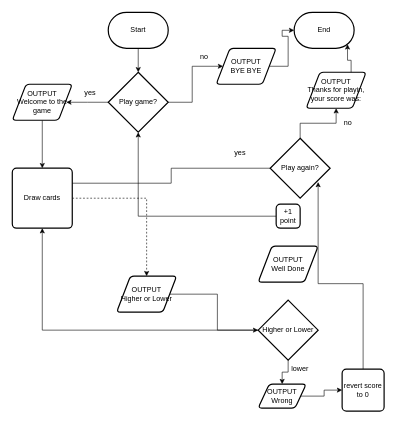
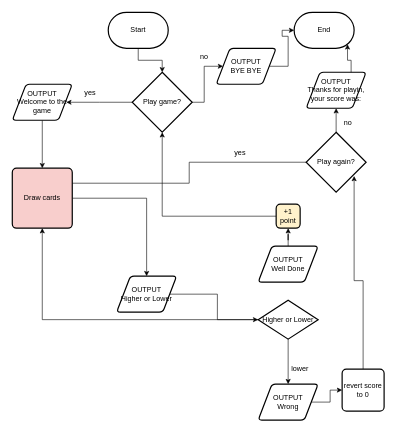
  <mxCell id="0" />
  <mxCell id="1" parent="0" />
  <mxCell id="2" value="" style="edgeStyle=orthogonalEdgeStyle;rounded=0;orthogonalLoop=1;jettySize=auto;html=1;" edge="1" parent="1" source="3" target="6"><mxGeometry relative="1" as="geometry" /></mxCell>
  <mxCell id="3" value="Start" style="strokeWidth=2;html=1;shape=mxgraph.flowchart.terminator;whiteSpace=wrap;" vertex="1" parent="1"><mxGeometry x="180" y="20" width="100" height="60" as="geometry" /></mxCell>
  <mxCell id="4" value="" style="edgeStyle=orthogonalEdgeStyle;rounded=0;orthogonalLoop=1;jettySize=auto;html=1;" edge="1" parent="1" source="6"><mxGeometry relative="1" as="geometry"><mxPoint x="110" y="170" as="targetPoint" /></mxGeometry></mxCell>
  <mxCell id="5" value="" style="edgeStyle=orthogonalEdgeStyle;rounded=0;orthogonalLoop=1;jettySize=auto;html=1;" edge="1" parent="1" source="6" target="12"><mxGeometry relative="1" as="geometry" /></mxCell>
- <mxCell id="6" value="Play game?" style="strokeWidth=2;html=1;shape=mxgraph.flowchart.decision;whiteSpace=wrap;" vertex="1" parent="1"><mxGeometry x="180" y="120" width="100" height="100" as="geometry" /></mxCell>
- <mxCell id="7" value="" style="edgeStyle=orthogonalEdgeStyle;rounded=0;orthogonalLoop=1;jettySize=auto;html=1;dashed=1;" edge="1" parent="1" source="8" target="17"><mxGeometry relative="1" as="geometry" /></mxCell>
- <mxCell id="8" value="Draw cards" style="rounded=1;whiteSpace=wrap;html=1;absoluteArcSize=1;arcSize=14;strokeWidth=2;" vertex="1" parent="1"><mxGeometry x="20" y="280" width="100" height="100" as="geometry" /></mxCell>
+ <mxCell id="6" value="Play game?" style="strokeWidth=2;html=1;shape=mxgraph.flowchart.decision;whiteSpace=wrap;" vertex="1" parent="1"><mxGeometry x="220" y="120" width="100" height="100" as="geometry" /></mxCell>
+ <mxCell id="7" value="" style="edgeStyle=orthogonalEdgeStyle;rounded=0;orthogonalLoop=1;jettySize=auto;html=1;" edge="1" parent="1" source="8" target="17"><mxGeometry relative="1" as="geometry" /></mxCell>
+ <mxCell id="8" value="Draw cards" style="rounded=1;whiteSpace=wrap;html=1;absoluteArcSize=1;arcSize=14;strokeWidth=2;fillColor=#f8cecc;" vertex="1" parent="1"><mxGeometry x="20" y="280" width="100" height="100" as="geometry" /></mxCell>
  <mxCell id="9" value="" style="edgeStyle=orthogonalEdgeStyle;rounded=0;orthogonalLoop=1;jettySize=auto;html=1;" edge="1" parent="1" source="10" target="8"><mxGeometry relative="1" as="geometry" /></mxCell>
  <mxCell id="10" value="OUTPUT&lt;div&gt;Welcome to the game&lt;/div&gt;" style="shape=parallelogram;html=1;strokeWidth=2;perimeter=parallelogramPerimeter;whiteSpace=wrap;rounded=1;arcSize=12;size=0.23;" vertex="1" parent="1"><mxGeometry x="20" y="140" width="100" height="60" as="geometry" /></mxCell>
  <mxCell id="11" value="" style="edgeStyle=orthogonalEdgeStyle;rounded=0;orthogonalLoop=1;jettySize=auto;html=1;" edge="1" parent="1" source="12" target="20"><mxGeometry relative="1" as="geometry" /></mxCell>
  <mxCell id="12" value="OUTPUT&lt;div&gt;BYE BYE&lt;/div&gt;" style="shape=parallelogram;html=1;strokeWidth=2;perimeter=parallelogramPerimeter;whiteSpace=wrap;rounded=1;arcSize=12;size=0.23;" vertex="1" parent="1"><mxGeometry x="360" y="80" width="100" height="60" as="geometry" /></mxCell>
  <mxCell id="13" value="" style="edgeStyle=orthogonalEdgeStyle;rounded=0;orthogonalLoop=1;jettySize=auto;html=1;" edge="1" parent="1" source="15" target="8"><mxGeometry relative="1" as="geometry" /></mxCell>
  <mxCell id="14" value="" style="edgeStyle=orthogonalEdgeStyle;rounded=0;orthogonalLoop=1;jettySize=auto;html=1;" edge="1" parent="1" source="15" target="27"><mxGeometry relative="1" as="geometry" /></mxCell>
- <mxCell id="15" value="Higher or Lower" style="strokeWidth=2;html=1;shape=mxgraph.flowchart.decision;whiteSpace=wrap;" vertex="1" parent="1"><mxGeometry x="430" y="500" width="100" height="100" as="geometry" /></mxCell>
+ <mxCell id="15" value="Higher or Lower" style="strokeWidth=2;html=1;shape=mxgraph.flowchart.decision;whiteSpace=wrap;" vertex="1" parent="1"><mxGeometry x="430" y="500" width="100" height="65" as="geometry" /></mxCell>
  <mxCell id="16" value="" style="edgeStyle=orthogonalEdgeStyle;rounded=0;orthogonalLoop=1;jettySize=auto;html=1;" edge="1" parent="1" source="17" target="15"><mxGeometry relative="1" as="geometry" /></mxCell>
  <mxCell id="17" value="OUTPUT&lt;div&gt;Higher or Lower&lt;/div&gt;" style="shape=parallelogram;html=1;strokeWidth=2;perimeter=parallelogramPerimeter;whiteSpace=wrap;rounded=1;arcSize=12;size=0.23;" vertex="1" parent="1"><mxGeometry x="194" y="460" width="100" height="60" as="geometry" /></mxCell>
+ <mxCell id="18" value="" style="edgeStyle=orthogonalEdgeStyle;rounded=0;orthogonalLoop=1;jettySize=auto;html=1;" edge="1" parent="1" source="19" target="22"><mxGeometry relative="1" as="geometry" /></mxCell>
  <mxCell id="19" value="OUTPUT&lt;div&gt;Well Done&lt;/div&gt;" style="shape=parallelogram;html=1;strokeWidth=2;perimeter=parallelogramPerimeter;whiteSpace=wrap;rounded=1;arcSize=12;size=0.23;" vertex="1" parent="1"><mxGeometry x="430" y="410" width="100" height="60" as="geometry" /></mxCell>
  <mxCell id="20" value="End" style="strokeWidth=2;html=1;shape=mxgraph.flowchart.terminator;whiteSpace=wrap;" vertex="1" parent="1"><mxGeometry x="490" y="20" width="100" height="60" as="geometry" /></mxCell>
  <mxCell id="21" value="" style="edgeStyle=orthogonalEdgeStyle;rounded=0;orthogonalLoop=1;jettySize=auto;html=1;" edge="1" parent="1" source="22" target="6"><mxGeometry relative="1" as="geometry" /></mxCell>
- <mxCell id="22" value="+1 point" style="rounded=1;whiteSpace=wrap;html=1;absoluteArcSize=1;arcSize=14;strokeWidth=2;" vertex="1" parent="1"><mxGeometry x="460" y="340" width="40" height="40" as="geometry" /></mxCell>
+ <mxCell id="22" value="+1 point" style="rounded=1;whiteSpace=wrap;html=1;absoluteArcSize=1;arcSize=14;strokeWidth=2;fillColor=#fff2cc;" vertex="1" parent="1"><mxGeometry x="460" y="340" width="40" height="40" as="geometry" /></mxCell>
  <mxCell id="23" style="edgeStyle=orthogonalEdgeStyle;rounded=0;orthogonalLoop=1;jettySize=auto;html=1;exitX=0;exitY=0.5;exitDx=0;exitDy=0;exitPerimeter=0;entryX=1;entryY=0.25;entryDx=0;entryDy=0;endArrow=none;" edge="1" parent="1" source="25" target="8"><mxGeometry relative="1" as="geometry" /></mxCell>
  <mxCell id="24" value="" style="edgeStyle=orthogonalEdgeStyle;rounded=0;orthogonalLoop=1;jettySize=auto;html=1;" edge="1" parent="1" source="25" target="30"><mxGeometry relative="1" as="geometry" /></mxCell>
- <mxCell id="25" value="Play again?" style="strokeWidth=2;html=1;shape=mxgraph.flowchart.decision;whiteSpace=wrap;" vertex="1" parent="1"><mxGeometry x="450" y="230" width="100" height="100" as="geometry" /></mxCell>
+ <mxCell id="25" value="Play again?" style="strokeWidth=2;html=1;shape=mxgraph.flowchart.decision;whiteSpace=wrap;" vertex="1" parent="1"><mxGeometry x="510" y="220" width="100" height="100" as="geometry" /></mxCell>
  <mxCell id="26" value="" style="edgeStyle=orthogonalEdgeStyle;rounded=0;orthogonalLoop=1;jettySize=auto;html=1;" edge="1" parent="1" source="27" target="28"><mxGeometry relative="1" as="geometry" /></mxCell>
- <mxCell id="27" value="OUTPUT&lt;div&gt;Wrong&lt;/div&gt;" style="shape=parallelogram;html=1;strokeWidth=2;perimeter=parallelogramPerimeter;whiteSpace=wrap;rounded=1;arcSize=12;size=0.23;" vertex="1" parent="1"><mxGeometry x="430" y="640" width="80" height="40" as="geometry" /></mxCell>
+ <mxCell id="27" value="OUTPUT&lt;div&gt;Wrong&lt;/div&gt;" style="shape=parallelogram;html=1;strokeWidth=2;perimeter=parallelogramPerimeter;whiteSpace=wrap;rounded=1;arcSize=12;size=0.23;" vertex="1" parent="1"><mxGeometry x="430" y="640" width="100" height="60" as="geometry" /></mxCell>
  <mxCell id="28" value="revert score to 0" style="rounded=1;whiteSpace=wrap;html=1;absoluteArcSize=1;arcSize=14;strokeWidth=2;" vertex="1" parent="1"><mxGeometry x="570" y="615" width="70" height="70" as="geometry" /></mxCell>
  <mxCell id="29" style="edgeStyle=orthogonalEdgeStyle;rounded=0;orthogonalLoop=1;jettySize=auto;html=1;exitX=0.5;exitY=0;exitDx=0;exitDy=0;entryX=0.8;entryY=0.73;entryDx=0;entryDy=0;entryPerimeter=0;" edge="1" parent="1" source="28" target="25"><mxGeometry relative="1" as="geometry" /></mxCell>
  <mxCell id="30" value="OUTPUT&lt;div&gt;Thanks for playin, your score was:&lt;/div&gt;" style="shape=parallelogram;html=1;strokeWidth=2;perimeter=parallelogramPerimeter;whiteSpace=wrap;rounded=1;arcSize=12;size=0.23;" vertex="1" parent="1"><mxGeometry x="510" y="120" width="100" height="60" as="geometry" /></mxCell>
  <mxCell id="31" style="edgeStyle=orthogonalEdgeStyle;rounded=0;orthogonalLoop=1;jettySize=auto;html=1;exitX=0.75;exitY=0;exitDx=0;exitDy=0;entryX=0.89;entryY=0.89;entryDx=0;entryDy=0;entryPerimeter=0;" edge="1" parent="1" source="30" target="20"><mxGeometry relative="1" as="geometry" /></mxCell>
  <mxCell id="32" value="yes" style="text;html=1;align=center;verticalAlign=middle;whiteSpace=wrap;rounded=0;" vertex="1" parent="1"><mxGeometry x="120" y="140" width="60" height="30" as="geometry" /></mxCell>
  <mxCell id="33" value="yes" style="text;html=1;align=center;verticalAlign=middle;whiteSpace=wrap;rounded=0;" vertex="1" parent="1"><mxGeometry x="370" y="240" width="60" height="30" as="geometry" /></mxCell>
  <mxCell id="34" value="no" style="text;html=1;align=center;verticalAlign=middle;whiteSpace=wrap;rounded=0;" vertex="1" parent="1"><mxGeometry x="310" y="80" width="60" height="30" as="geometry" /></mxCell>
  <mxCell id="35" value="no" style="text;html=1;align=center;verticalAlign=middle;whiteSpace=wrap;rounded=0;" vertex="1" parent="1"><mxGeometry x="550" y="190" width="60" height="30" as="geometry" /></mxCell>
  <mxCell id="36" value="lower" style="text;html=1;align=center;verticalAlign=middle;whiteSpace=wrap;rounded=0;" vertex="1" parent="1"><mxGeometry x="470" y="600" width="60" height="30" as="geometry" /></mxCell>
